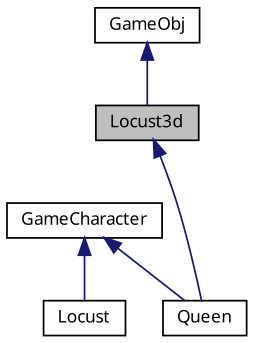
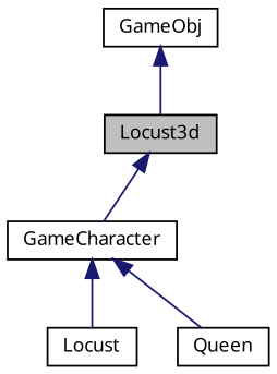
  digraph {
    node [color=black fontname="FreeSans.ttf" fontsize=10 shape=record]
    edge [color=midnightblue dir=back fontname="FreeSans.ttf" fontsize=10 labelfontname="FreeSans.ttf" labelfontsize=10 style=solid]
    n1 [fillcolor=grey75 fontcolor=black height=0.2 label=Locust3d style=filled width=0.4]
    n2 [height=0.2 label=GameCharacter width=0.4]
    n3 [height=0.2 label=Locust width=0.4]
    n4 [height=0.2 label=Queen width=0.4]
    n5 [height=0.2 label=GameObj width=0.4]
-   n1 -> n4
+   n1 -> n2
    n2 -> n3
    n2 -> n4
    n5 -> n1
  }
